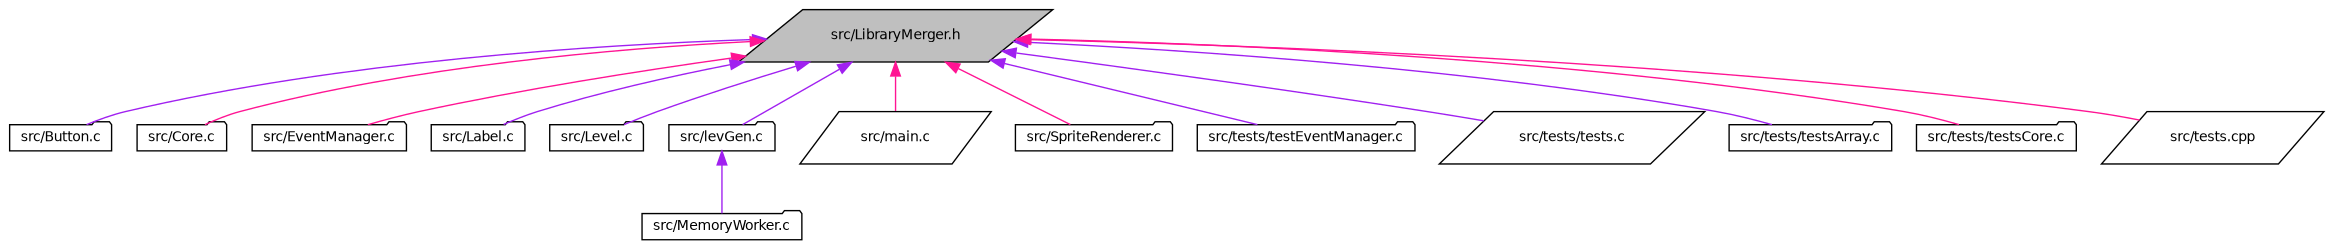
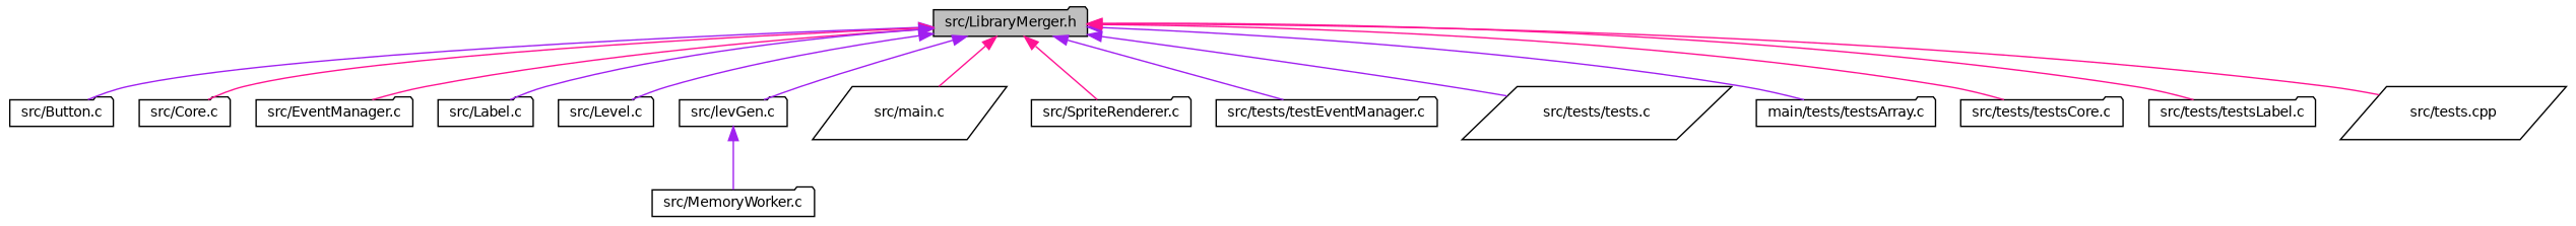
  digraph {
    node [color=black fillcolor=white fontname=Helvetica fontsize=10 shape=folder style=filled]
    edge [color=purple dir=back fontname=Helvetica fontsize=10 labelfontname=Helvetica labelfontsize=10 style=solid]
-   n1 [fillcolor=grey75 fontcolor=black height=0.2 label="src/LibraryMerger.h" shape=parallelogram width=0.4]
+   n1 [fillcolor=grey75 fontcolor=black height=0.2 label="src/LibraryMerger.h" width=0.4]
    n2 [height=0.2 label="src/Button.c" width=0.4]
    n3 [height=0.2 label="src/Core.c" width=0.4]
    n4 [height=0.2 label="src/EventManager.c" width=0.4]
    n5 [height=0.2 label="src/Label.c" width=0.4]
    n6 [height=0.2 label="src/Level.c" width=0.4]
    n7 [height=0.2 label="src/levGen.c" width=0.4]
    n8 [height=0.2 label="src/main.c" shape=parallelogram width=0.4]
    n9 [height=0.2 label="src/SpriteRenderer.c" width=0.4]
    n10 [height=0.2 label="src/tests/testEventManager.c" width=0.4]
    n11 [height=0.2 label="src/tests/tests.c" shape=parallelogram width=0.4]
-   n12 [height=0.2 label="src/tests/testsArray.c" width=0.4]
+   n12 [height=0.2 label="main/tests/testsArray.c" width=0.4]
    n13 [height=0.2 label="src/tests/testsCore.c" width=0.4]
+   n14 [height=0.2 label="src/tests/testsLabel.c" width=0.4]
    n15 [height=0.2 label="src/tests.cpp" shape=parallelogram width=0.4]
    n16 [height=0.2 label="src/MemoryWorker.c" width=0.4]
    n1 -> n2
    n1 -> n3 [color=deeppink]
    n1 -> n4 [color=deeppink]
    n1 -> n5
    n1 -> n6
    n1 -> n7
    n1 -> n8 [color=deeppink]
    n1 -> n9 [color=deeppink]
    n1 -> n10
    n1 -> n11
    n1 -> n12
    n1 -> n13 [color=deeppink]
+   n1 -> n14 [color=deeppink]
    n1 -> n15 [color=deeppink]
    n7 -> n16
  }
